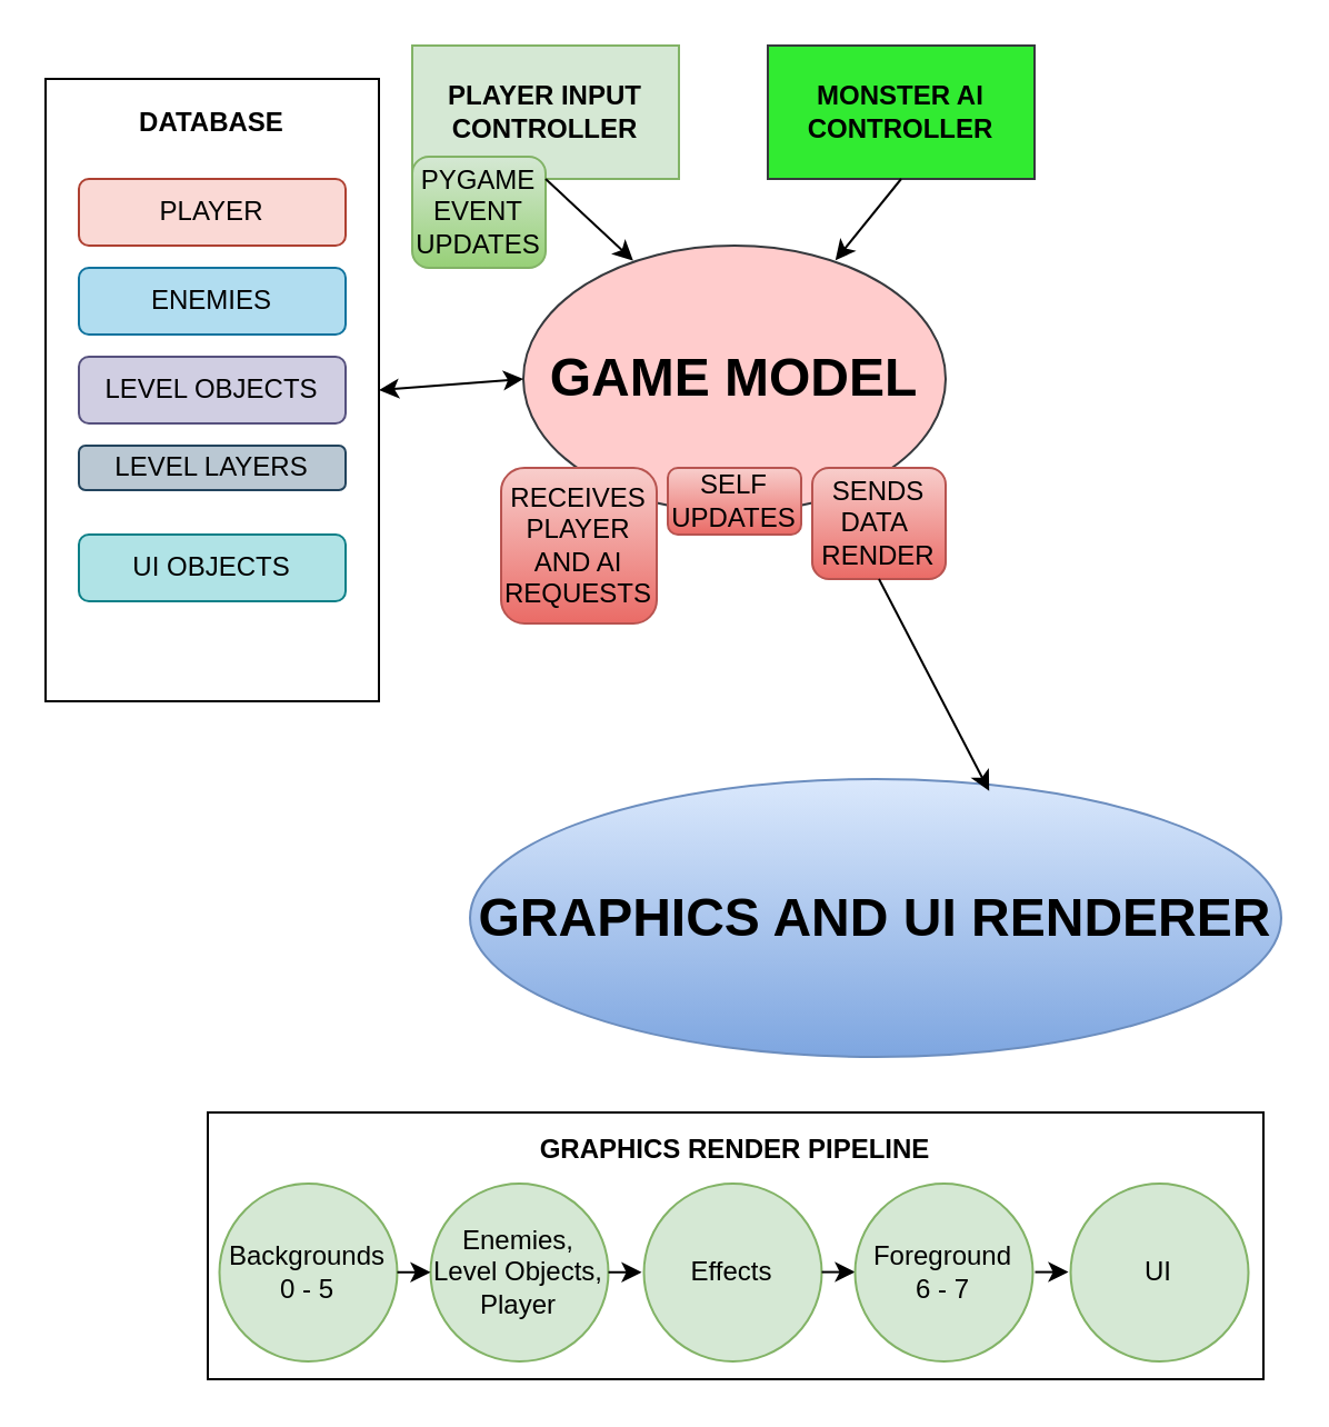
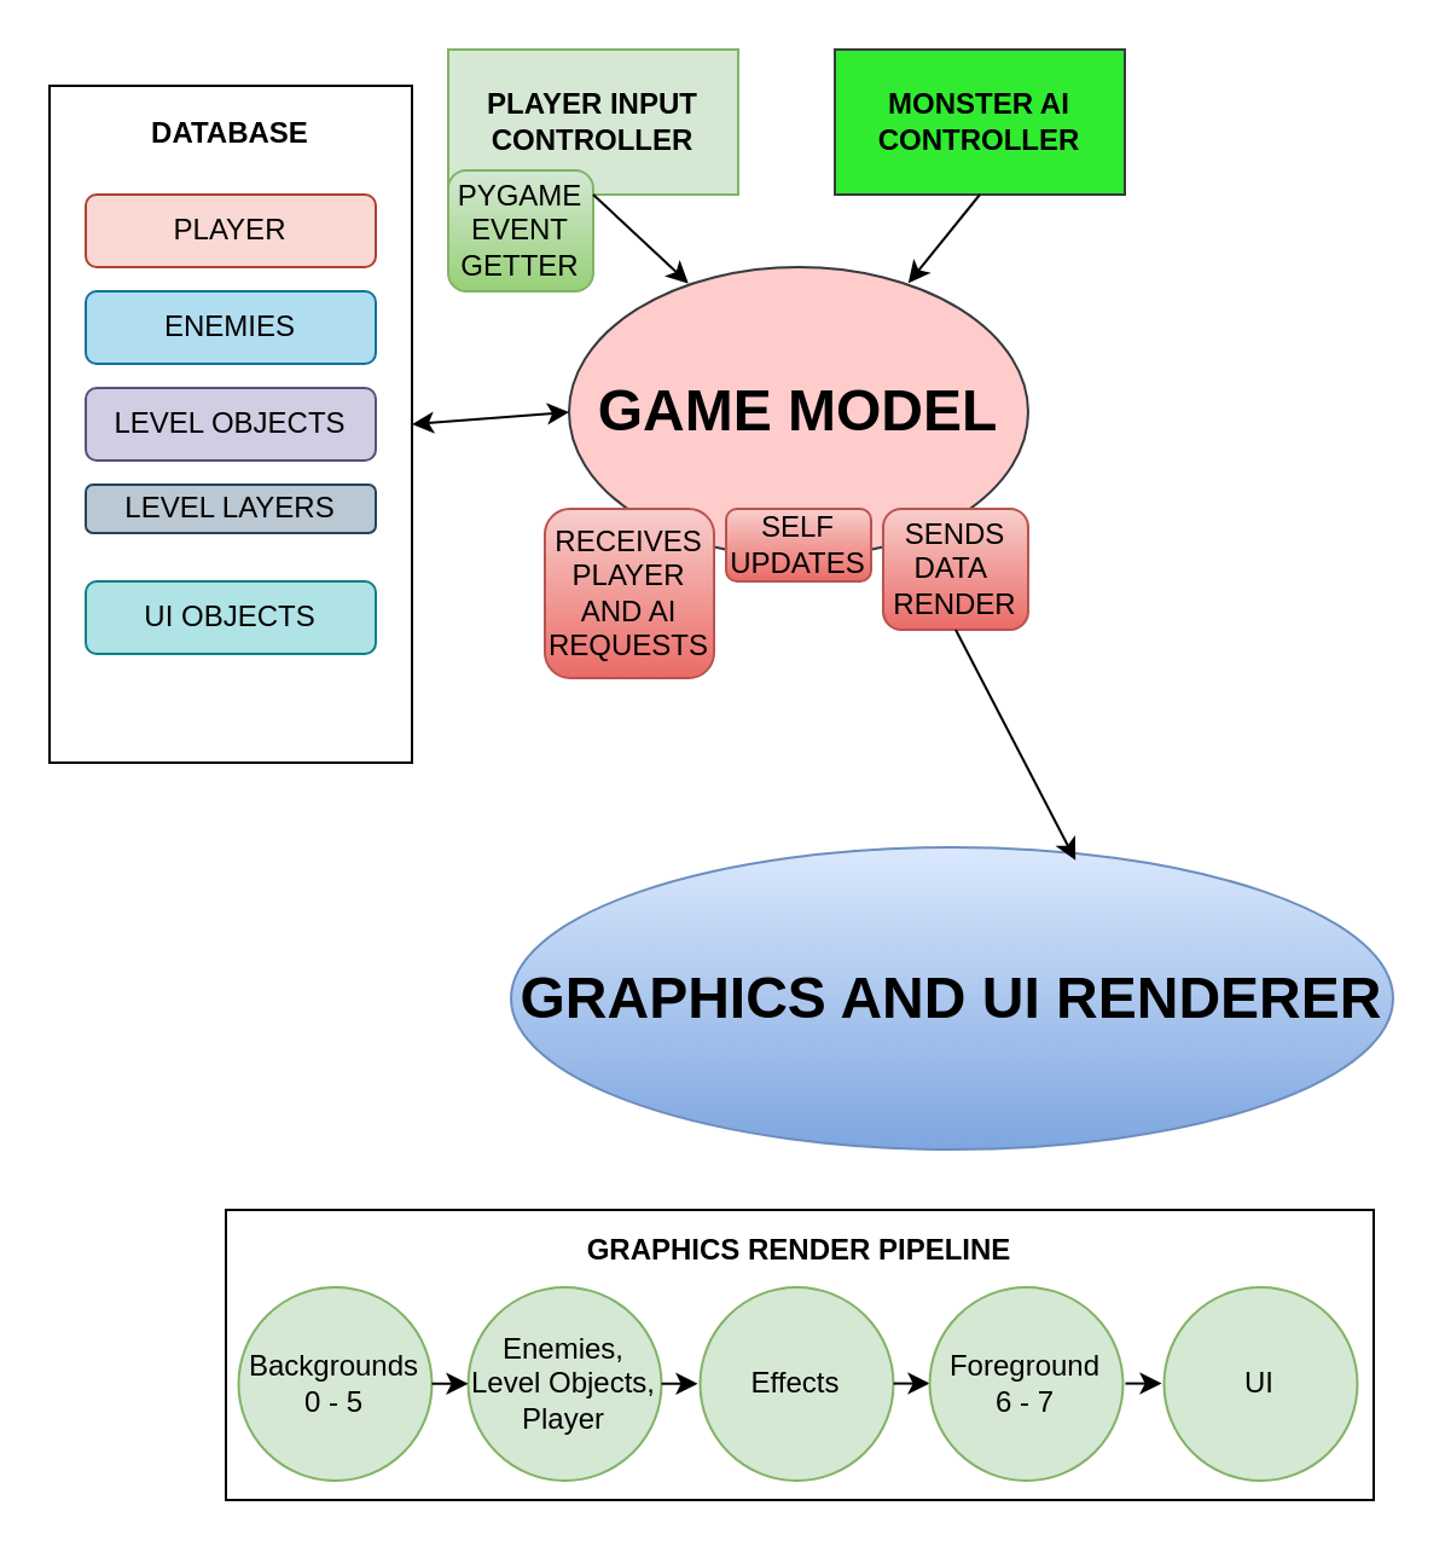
  <mxCell id="0" />
  <mxCell id="1" parent="0" />
  <mxCell id="2" value="&lt;div&gt;PLAYER INPUT CONTROLLER&lt;/div&gt;" style="rounded=0;whiteSpace=wrap;html=1;fillColor=#d5e8d4;strokeColor=#82b366;fontStyle=1" vertex="1" parent="1"><mxGeometry x="185" y="20" width="120" height="60" as="geometry" /></mxCell>
  <mxCell id="3" value="MONSTER AI CONTROLLER" style="rounded=0;whiteSpace=wrap;html=1;fillColor=#31EB31;strokeColor=#36393d;fontStyle=1;" vertex="1" parent="1"><mxGeometry x="345" y="20" width="120" height="60" as="geometry" /></mxCell>
  <mxCell id="4" value="&lt;h1&gt;GAME MODEL&lt;br&gt;&lt;/h1&gt;" style="ellipse;whiteSpace=wrap;html=1;fillColor=#ffcccc;strokeColor=#36393d;" vertex="1" parent="1"><mxGeometry x="235" y="110" width="190" height="120" as="geometry" /></mxCell>
  <mxCell id="5" value="SELF UPDATES" style="rounded=1;whiteSpace=wrap;html=1;fillColor=#f8cecc;strokeColor=#b85450;gradientColor=#ea6b66;" vertex="1" parent="1"><mxGeometry x="300" y="210" width="60" height="30" as="geometry" /></mxCell>
  <mxCell id="6" value="SENDS DATA&amp;nbsp; RENDER" style="rounded=1;whiteSpace=wrap;html=1;fillColor=#f8cecc;strokeColor=#b85450;gradientColor=#ea6b66;" vertex="1" parent="1"><mxGeometry x="365" y="210" width="60" height="50" as="geometry" /></mxCell>
  <mxCell id="7" value="RECEIVES&lt;br&gt;PLAYER AND AI REQUESTS" style="rounded=1;whiteSpace=wrap;html=1;fillColor=#f8cecc;strokeColor=#b85450;gradientColor=#ea6b66;" vertex="1" parent="1"><mxGeometry x="225" y="210" width="70" height="70" as="geometry" /></mxCell>
- <mxCell id="8" value="PYGAME EVENT UPDATES" style="rounded=1;whiteSpace=wrap;html=1;fillColor=#d5e8d4;strokeColor=#82b366;gradientColor=#97d077;" vertex="1" parent="1"><mxGeometry x="185" y="70" width="60" height="50" as="geometry" /></mxCell>
+ <mxCell id="8" value="PYGAME EVENT GETTER" style="rounded=1;whiteSpace=wrap;html=1;fillColor=#d5e8d4;strokeColor=#82b366;gradientColor=#97d077;" vertex="1" parent="1"><mxGeometry x="185" y="70" width="60" height="50" as="geometry" /></mxCell>
  <mxCell id="9" value="&lt;h1&gt;GRAPHICS AND UI RENDERER&lt;/h1&gt;" style="ellipse;whiteSpace=wrap;html=1;fillColor=#dae8fc;strokeColor=#6c8ebf;gradientColor=#7ea6e0;" vertex="1" parent="1"><mxGeometry x="211" y="350" width="365" height="125" as="geometry" /></mxCell>
  <mxCell id="10" value="&lt;b&gt;GRAPHICS RENDER PIPELINE&lt;/b&gt;" style="rounded=0;whiteSpace=wrap;html=1;spacingBottom=0;spacingTop=-87;" vertex="1" parent="1"><mxGeometry x="93" y="500" width="475" height="120" as="geometry" /></mxCell>
  <mxCell id="11" value="&lt;div&gt;Backgrounds&lt;/div&gt;&lt;div&gt;0 - 5&lt;br&gt;&lt;/div&gt;" style="ellipse;whiteSpace=wrap;html=1;aspect=fixed;fillColor=#d5e8d4;strokeColor=#82b366;" vertex="1" parent="1"><mxGeometry x="98.25" y="532" width="80" height="80" as="geometry" /></mxCell>
  <mxCell id="12" value="Enemies, Level Objects,&lt;br&gt;Player" style="ellipse;whiteSpace=wrap;html=1;aspect=fixed;fillColor=#d5e8d4;strokeColor=#82b366;" vertex="1" parent="1"><mxGeometry x="193.25" y="532" width="80" height="80" as="geometry" /></mxCell>
  <mxCell id="13" value="" style="endArrow=classic;html=1;rounded=0;entryX=0;entryY=0.5;entryDx=0;entryDy=0;exitX=1;exitY=0.5;exitDx=0;exitDy=0;" edge="1" parent="1"><mxGeometry width="50" height="50" relative="1" as="geometry"><mxPoint x="178.25" y="571.88" as="sourcePoint" /><mxPoint x="193.25" y="571.88" as="targetPoint" /><Array as="points"><mxPoint x="183.25" y="571.88" /></Array></mxGeometry></mxCell>
  <mxCell id="14" value="" style="endArrow=classic;html=1;rounded=0;entryX=0;entryY=0.5;entryDx=0;entryDy=0;exitX=1;exitY=0.5;exitDx=0;exitDy=0;" edge="1" parent="1"><mxGeometry width="50" height="50" relative="1" as="geometry"><mxPoint x="273.25" y="571.88" as="sourcePoint" /><mxPoint x="288.25" y="571.88" as="targetPoint" /></mxGeometry></mxCell>
  <mxCell id="15" value="Effects" style="ellipse;whiteSpace=wrap;html=1;aspect=fixed;fillColor=#d5e8d4;strokeColor=#82b366;" vertex="1" parent="1"><mxGeometry x="289.25" y="532" width="80" height="80" as="geometry" /></mxCell>
  <mxCell id="16" value="" style="endArrow=classic;html=1;rounded=0;entryX=0;entryY=0.5;entryDx=0;entryDy=0;exitX=1;exitY=0.5;exitDx=0;exitDy=0;" edge="1" parent="1"><mxGeometry width="50" height="50" relative="1" as="geometry"><mxPoint x="369.25" y="571.8" as="sourcePoint" /><mxPoint x="384.25" y="571.8" as="targetPoint" /></mxGeometry></mxCell>
  <mxCell id="17" value="Foreground&lt;br&gt;6 - 7" style="ellipse;whiteSpace=wrap;html=1;aspect=fixed;fillColor=#d5e8d4;strokeColor=#82b366;" vertex="1" parent="1"><mxGeometry x="384.25" y="532" width="80" height="80" as="geometry" /></mxCell>
  <mxCell id="18" value="" style="endArrow=classic;html=1;rounded=0;entryX=0;entryY=0.5;entryDx=0;entryDy=0;exitX=1;exitY=0.5;exitDx=0;exitDy=0;" edge="1" parent="1"><mxGeometry width="50" height="50" relative="1" as="geometry"><mxPoint x="465.25" y="571.8" as="sourcePoint" /><mxPoint x="480.25" y="571.8" as="targetPoint" /></mxGeometry></mxCell>
  <mxCell id="19" value="UI" style="ellipse;whiteSpace=wrap;html=1;aspect=fixed;fillColor=#d5e8d4;strokeColor=#82b366;" vertex="1" parent="1"><mxGeometry x="481.25" y="532" width="80" height="80" as="geometry" /></mxCell>
  <mxCell id="20" value="DATABASE" style="rounded=0;whiteSpace=wrap;html=1;spacingTop=-240;fontStyle=1" vertex="1" parent="1"><mxGeometry x="20" y="35" width="150" height="280" as="geometry" /></mxCell>
  <mxCell id="21" value="ENEMIES" style="rounded=1;whiteSpace=wrap;html=1;fillColor=#b1ddf0;strokeColor=#10739e;" vertex="1" parent="1"><mxGeometry x="35" y="120" width="120" height="30" as="geometry" /></mxCell>
  <mxCell id="22" value="PLAYER" style="rounded=1;whiteSpace=wrap;html=1;fillColor=#fad9d5;strokeColor=#ae4132;" vertex="1" parent="1"><mxGeometry x="35" y="80" width="120" height="30" as="geometry" /></mxCell>
  <mxCell id="23" value="LEVEL OBJECTS" style="rounded=1;whiteSpace=wrap;html=1;fillColor=#d0cee2;strokeColor=#56517e;" vertex="1" parent="1"><mxGeometry x="35" y="160" width="120" height="30" as="geometry" /></mxCell>
  <mxCell id="24" value="LEVEL LAYERS" style="rounded=1;whiteSpace=wrap;html=1;fillColor=#bac8d3;strokeColor=#23445d;" vertex="1" parent="1"><mxGeometry x="35" y="200" width="120" height="20" as="geometry" /></mxCell>
  <mxCell id="25" value="UI OBJECTS" style="rounded=1;whiteSpace=wrap;html=1;fillColor=#b0e3e6;strokeColor=#0e8088;" vertex="1" parent="1"><mxGeometry x="35" y="240" width="120" height="30" as="geometry" /></mxCell>
  <mxCell id="26" value="" style="endArrow=classic;html=1;rounded=0;entryX=0.64;entryY=0.043;entryDx=0;entryDy=0;entryPerimeter=0;exitX=0.5;exitY=1;exitDx=0;exitDy=0;" edge="1" parent="1" source="6" target="9"><mxGeometry width="50" height="50" relative="1" as="geometry"><mxPoint x="295" y="290" as="sourcePoint" /><mxPoint x="345" y="240" as="targetPoint" /></mxGeometry></mxCell>
  <mxCell id="27" value="" style="endArrow=classic;html=1;rounded=0;exitX=0.5;exitY=1;exitDx=0;exitDy=0;entryX=0.739;entryY=0.055;entryDx=0;entryDy=0;entryPerimeter=0;" edge="1" parent="1" source="3" target="4"><mxGeometry width="50" height="50" relative="1" as="geometry"><mxPoint x="325" y="190" as="sourcePoint" /><mxPoint x="365" y="120" as="targetPoint" /></mxGeometry></mxCell>
  <mxCell id="28" value="" style="endArrow=classic;html=1;rounded=0;entryX=0.26;entryY=0.056;entryDx=0;entryDy=0;entryPerimeter=0;exitX=0.5;exitY=1;exitDx=0;exitDy=0;" edge="1" parent="1" source="2" target="4"><mxGeometry width="50" height="50" relative="1" as="geometry"><mxPoint x="185" y="160" as="sourcePoint" /><mxPoint x="235" y="110" as="targetPoint" /></mxGeometry></mxCell>
  <mxCell id="29" value="" style="endArrow=classic;startArrow=classic;html=1;rounded=0;entryX=0;entryY=0.5;entryDx=0;entryDy=0;exitX=1;exitY=0.5;exitDx=0;exitDy=0;" edge="1" parent="1" source="20" target="4"><mxGeometry width="50" height="50" relative="1" as="geometry"><mxPoint x="125" y="200" as="sourcePoint" /><mxPoint x="175" y="150" as="targetPoint" /></mxGeometry></mxCell>
